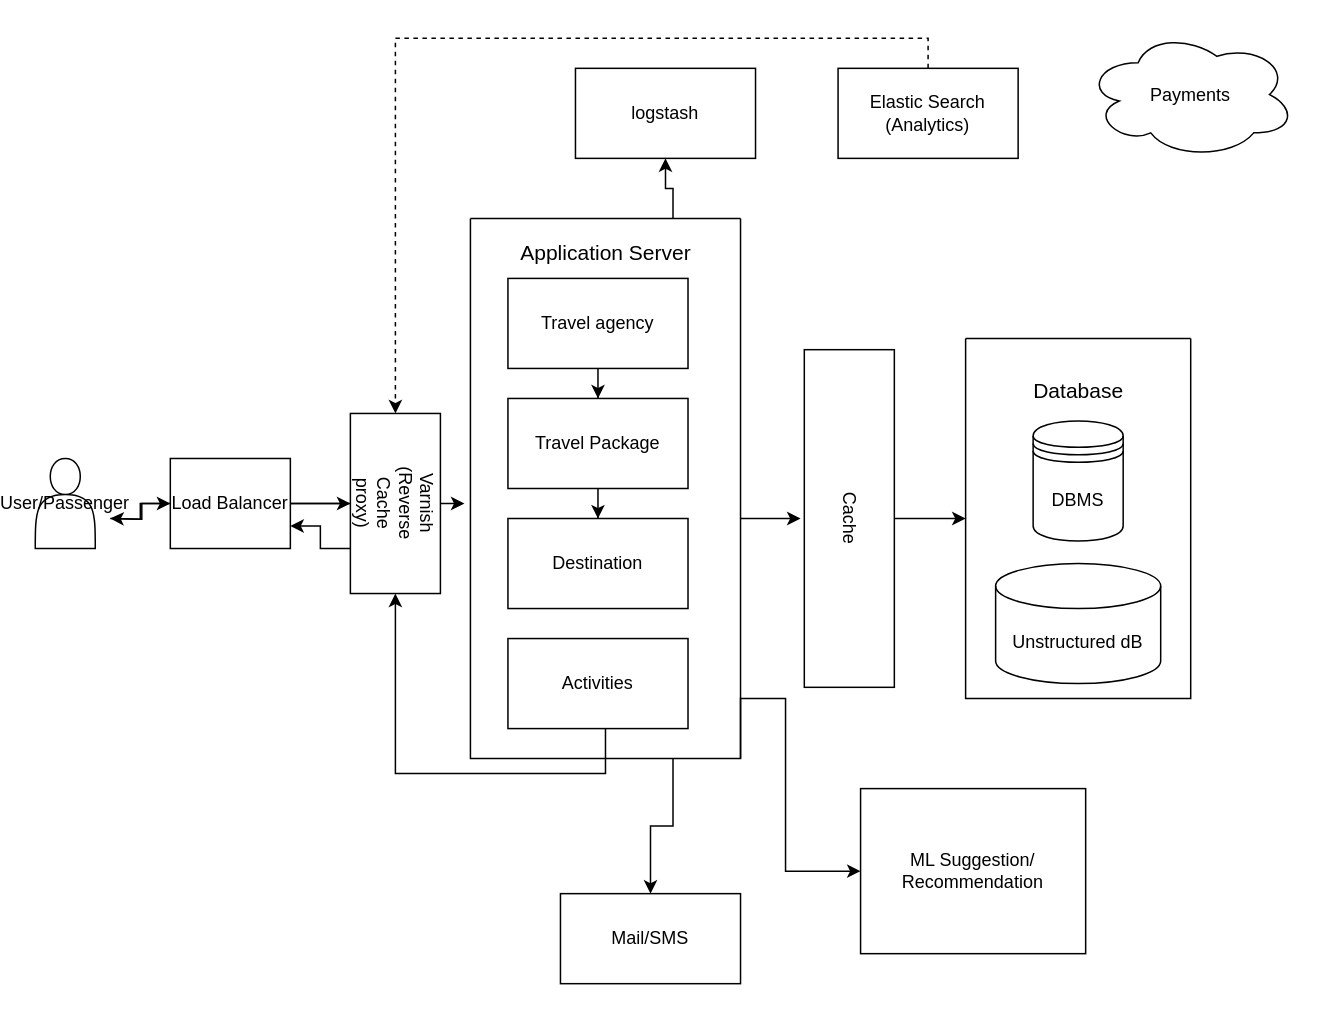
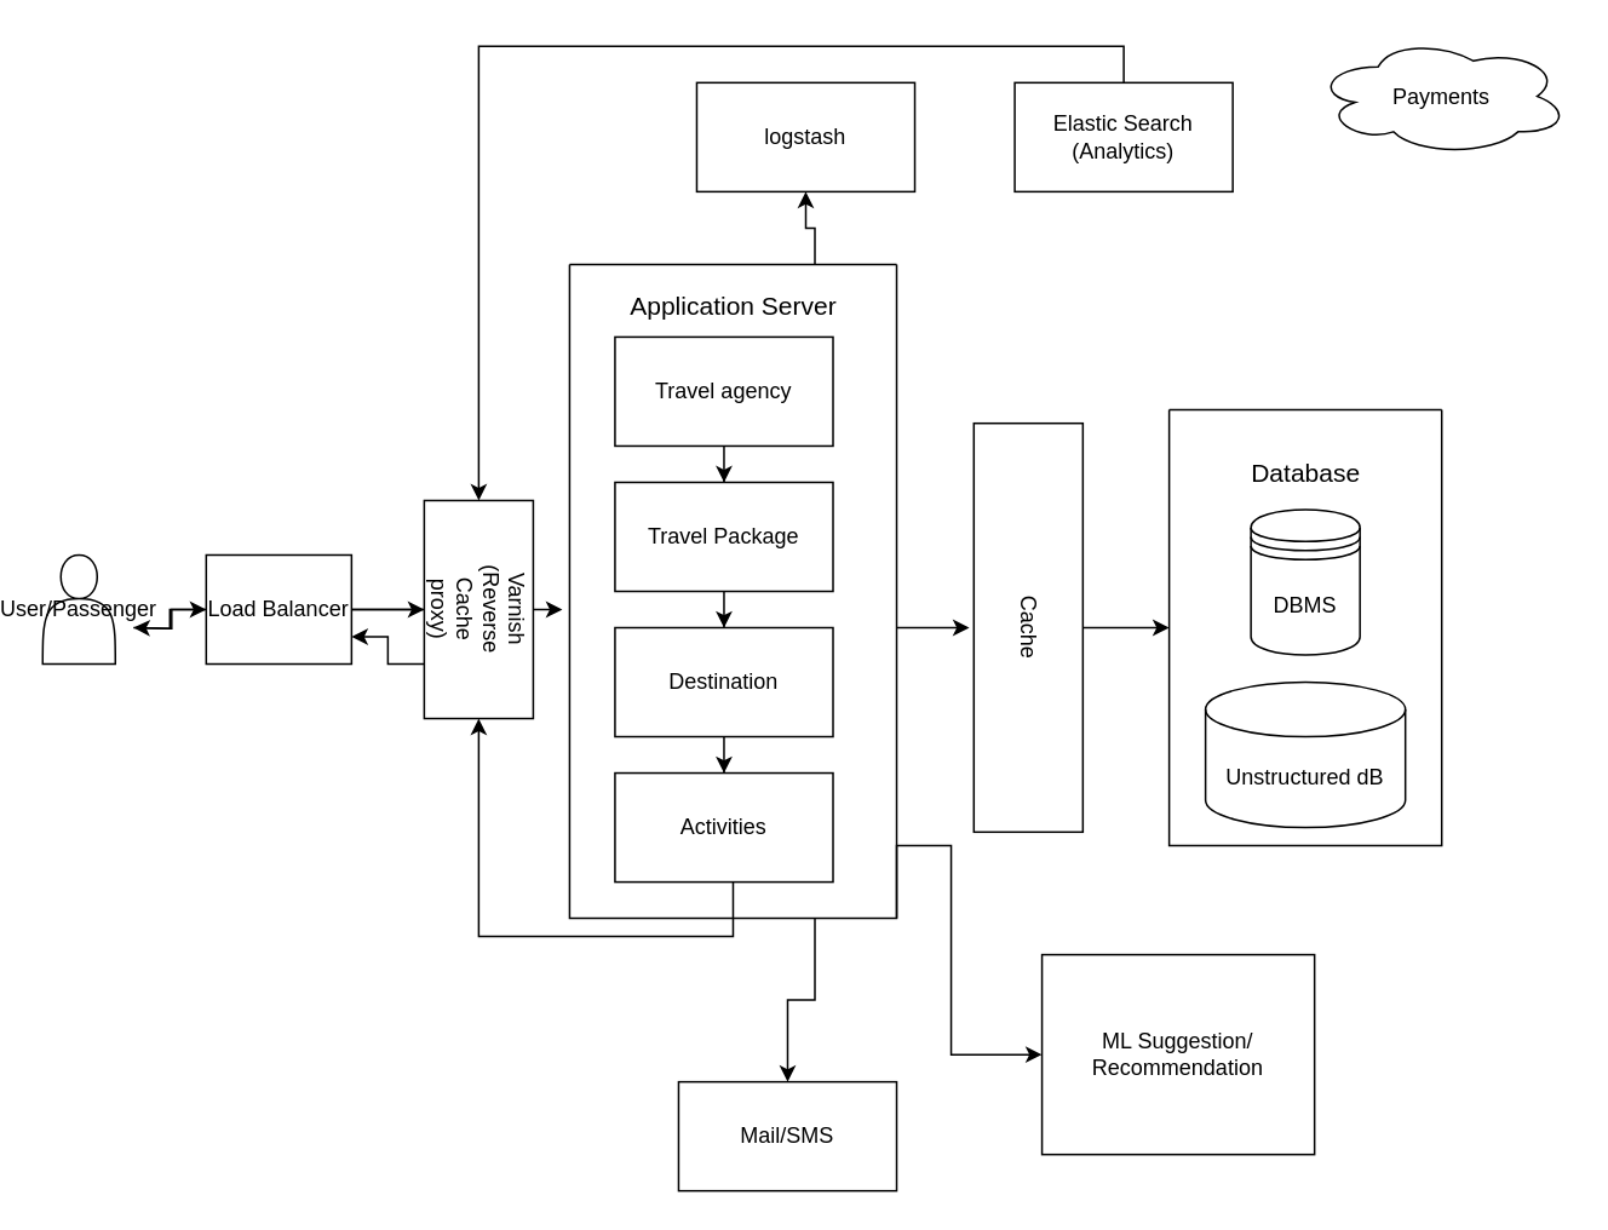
  <mxCell id="0" />
  <mxCell id="1" parent="0" />
  <mxCell id="2" value="" style="edgeStyle=orthogonalEdgeStyle;rounded=0;orthogonalLoop=1;jettySize=auto;html=1;" edge="1" parent="1" target="5"><mxGeometry relative="1" as="geometry"><mxPoint x="70" y="345" as="sourcePoint" /></mxGeometry></mxCell>
  <mxCell id="3" value="" style="edgeStyle=orthogonalEdgeStyle;rounded=0;orthogonalLoop=1;jettySize=auto;html=1;" edge="1" parent="1" source="5"><mxGeometry relative="1" as="geometry"><mxPoint x="70" y="345" as="targetPoint" /></mxGeometry></mxCell>
  <mxCell id="4" value="" style="edgeStyle=orthogonalEdgeStyle;rounded=0;orthogonalLoop=1;jettySize=auto;html=1;" edge="1" parent="1" source="5" target="34"><mxGeometry relative="1" as="geometry" /></mxCell>
  <mxCell id="5" value="Load Balancer" style="rounded=0;whiteSpace=wrap;html=1;" vertex="1" parent="1"><mxGeometry x="110" y="305" width="80" height="60" as="geometry" /></mxCell>
  <mxCell id="6" value="" style="edgeStyle=orthogonalEdgeStyle;rounded=0;orthogonalLoop=1;jettySize=auto;html=1;" edge="1" parent="1" source="7" target="9"><mxGeometry relative="1" as="geometry" /></mxCell>
  <mxCell id="7" value="Travel agency" style="rounded=0;whiteSpace=wrap;html=1;" vertex="1" parent="1"><mxGeometry x="335" y="185" width="120" height="60" as="geometry" /></mxCell>
  <mxCell id="8" value="" style="edgeStyle=orthogonalEdgeStyle;rounded=0;orthogonalLoop=1;jettySize=auto;html=1;" edge="1" parent="1" source="9" target="11"><mxGeometry relative="1" as="geometry" /></mxCell>
  <mxCell id="9" value="Travel Package" style="rounded=0;whiteSpace=wrap;html=1;" vertex="1" parent="1"><mxGeometry x="335" y="265" width="120" height="60" as="geometry" /></mxCell>
+ <mxCell id="10" value="" style="edgeStyle=orthogonalEdgeStyle;rounded=0;orthogonalLoop=1;jettySize=auto;html=1;" edge="1" parent="1" source="11" target="13"><mxGeometry relative="1" as="geometry" /></mxCell>
  <mxCell id="11" value="Destination" style="rounded=0;whiteSpace=wrap;html=1;" vertex="1" parent="1"><mxGeometry x="335" y="345" width="120" height="60" as="geometry" /></mxCell>
  <mxCell id="12" value="" style="edgeStyle=orthogonalEdgeStyle;rounded=0;orthogonalLoop=1;jettySize=auto;html=1;entryX=1;entryY=0.5;entryDx=0;entryDy=0;exitX=0.5;exitY=1;exitDx=0;exitDy=0;" edge="1" parent="1" source="23" target="34"><mxGeometry relative="1" as="geometry"><mxPoint x="335" y="495" as="sourcePoint" /><mxPoint x="250" y="335" as="targetPoint" /><Array as="points"><mxPoint x="400" y="515" /><mxPoint x="260" y="515" /></Array></mxGeometry></mxCell>
  <mxCell id="13" value="Activities" style="rounded=0;whiteSpace=wrap;html=1;" vertex="1" parent="1"><mxGeometry x="335" y="425" width="120" height="60" as="geometry" /></mxCell>
  <mxCell id="14" value="&lt;font style=&quot;font-size: 14px;&quot;&gt;Application Server&lt;br&gt;&lt;/font&gt;" style="text;html=1;align=center;verticalAlign=middle;resizable=0;points=[];autosize=1;strokeColor=none;fillColor=none;" vertex="1" parent="1"><mxGeometry x="330" y="153" width="140" height="30" as="geometry" /></mxCell>
  <mxCell id="15" value="" style="endArrow=classic;html=1;rounded=0;exitX=1;exitY=0.5;exitDx=0;exitDy=0;" edge="1" parent="1" source="5"><mxGeometry width="50" height="50" relative="1" as="geometry"><mxPoint x="420" y="325" as="sourcePoint" /><mxPoint x="250" y="335" as="targetPoint" /></mxGeometry></mxCell>
  <mxCell id="16" style="edgeStyle=orthogonalEdgeStyle;rounded=0;orthogonalLoop=1;jettySize=auto;html=1;exitX=0.5;exitY=0;exitDx=0;exitDy=0;entryX=0;entryY=0.5;entryDx=0;entryDy=0;" edge="1" parent="1" source="17" target="25"><mxGeometry relative="1" as="geometry" /></mxCell>
  <mxCell id="17" value="Cache" style="rounded=0;whiteSpace=wrap;html=1;rotation=90;" vertex="1" parent="1"><mxGeometry x="450" y="315" width="225" height="60" as="geometry" /></mxCell>
  <mxCell id="18" value="" style="endArrow=classic;html=1;rounded=0;" edge="1" parent="1"><mxGeometry width="50" height="50" relative="1" as="geometry"><mxPoint x="490" y="345" as="sourcePoint" /><mxPoint x="530" y="345" as="targetPoint" /></mxGeometry></mxCell>
- <mxCell id="19" value="Payments " style="rounded=0;whiteSpace=wrap;html=1;shape=cloud;perimeter=ellipsePerimeter;" vertex="1" parent="1"><mxGeometry x="720" y="20" width="140" height="85" as="geometry" /></mxCell>
+ <mxCell id="19" value="Payments " style="rounded=0;whiteSpace=wrap;html=1;shape=cloud;perimeter=ellipsePerimeter;" vertex="1" parent="1"><mxGeometry x="720" y="20" width="140" height="65" as="geometry" /></mxCell>
  <mxCell id="20" style="edgeStyle=orthogonalEdgeStyle;rounded=0;orthogonalLoop=1;jettySize=auto;html=1;exitX=0.75;exitY=0;exitDx=0;exitDy=0;entryX=0.5;entryY=1;entryDx=0;entryDy=0;" edge="1" parent="1" source="23" target="29"><mxGeometry relative="1" as="geometry" /></mxCell>
  <mxCell id="21" style="edgeStyle=orthogonalEdgeStyle;rounded=0;orthogonalLoop=1;jettySize=auto;html=1;exitX=0.75;exitY=1;exitDx=0;exitDy=0;entryX=0.5;entryY=0;entryDx=0;entryDy=0;" edge="1" parent="1" source="23" target="35"><mxGeometry relative="1" as="geometry" /></mxCell>
  <mxCell id="22" style="edgeStyle=orthogonalEdgeStyle;rounded=0;orthogonalLoop=1;jettySize=auto;html=1;exitX=1;exitY=1;exitDx=0;exitDy=0;entryX=0;entryY=0.5;entryDx=0;entryDy=0;" edge="1" parent="1" source="23" target="36"><mxGeometry relative="1" as="geometry"><Array as="points"><mxPoint x="490" y="465" /><mxPoint x="520" y="465" /><mxPoint x="520" y="580" /></Array></mxGeometry></mxCell>
  <mxCell id="23" value="" style="swimlane;startSize=0;" vertex="1" parent="1"><mxGeometry x="310" y="145" width="180" height="360" as="geometry" /></mxCell>
  <mxCell id="24" value="" style="endArrow=none;html=1;rounded=0;" edge="1" parent="23"><mxGeometry width="50" height="50" relative="1" as="geometry"><mxPoint x="90" y="360" as="sourcePoint" /><mxPoint x="90" y="340" as="targetPoint" /></mxGeometry></mxCell>
  <mxCell id="25" value="" style="swimlane;startSize=0;" vertex="1" parent="1"><mxGeometry x="640" y="225" width="150" height="240" as="geometry" /></mxCell>
  <mxCell id="26" value="&lt;font style=&quot;font-size: 14px;&quot;&gt;Database&lt;/font&gt;" style="text;html=1;align=center;verticalAlign=middle;resizable=0;points=[];autosize=1;strokeColor=none;fillColor=none;" vertex="1" parent="25"><mxGeometry x="35" y="20" width="80" height="30" as="geometry" /></mxCell>
  <mxCell id="27" value="DBMS" style="shape=datastore;whiteSpace=wrap;html=1;boundedLbl=1;backgroundOutline=1;size=15;" vertex="1" parent="25"><mxGeometry x="45" y="55" width="60" height="80" as="geometry" /></mxCell>
  <mxCell id="28" value="Unstructured dB" style="shape=cylinder3;whiteSpace=wrap;html=1;boundedLbl=1;backgroundOutline=1;size=15;" vertex="1" parent="25"><mxGeometry x="20" y="150" width="110" height="80" as="geometry" /></mxCell>
  <mxCell id="29" value="logstash" style="rounded=0;whiteSpace=wrap;html=1;" vertex="1" parent="1"><mxGeometry x="380" y="45" width="120" height="60" as="geometry" /></mxCell>
- <mxCell id="30" style="edgeStyle=orthogonalEdgeStyle;rounded=0;orthogonalLoop=1;jettySize=auto;html=1;exitX=0.5;exitY=0;exitDx=0;exitDy=0;dashed=1;" edge="1" parent="1" source="31" target="34"><mxGeometry relative="1" as="geometry" /></mxCell>
+ <mxCell id="30" style="edgeStyle=orthogonalEdgeStyle;rounded=0;orthogonalLoop=1;jettySize=auto;html=1;exitX=0.5;exitY=0;exitDx=0;exitDy=0;" edge="1" parent="1" source="31" target="34"><mxGeometry relative="1" as="geometry" /></mxCell>
  <mxCell id="31" value="Elastic Search &lt;br&gt;(Analytics)" style="rounded=0;whiteSpace=wrap;html=1;" vertex="1" parent="1"><mxGeometry x="555" y="45" width="120" height="60" as="geometry" /></mxCell>
  <mxCell id="32" style="edgeStyle=orthogonalEdgeStyle;rounded=0;orthogonalLoop=1;jettySize=auto;html=1;exitX=0.5;exitY=0;exitDx=0;exitDy=0;entryX=-0.022;entryY=0.528;entryDx=0;entryDy=0;entryPerimeter=0;" edge="1" parent="1" source="34" target="23"><mxGeometry relative="1" as="geometry" /></mxCell>
  <mxCell id="33" style="edgeStyle=orthogonalEdgeStyle;rounded=0;orthogonalLoop=1;jettySize=auto;html=1;exitX=0.75;exitY=1;exitDx=0;exitDy=0;entryX=1;entryY=0.75;entryDx=0;entryDy=0;" edge="1" parent="1" source="34" target="5"><mxGeometry relative="1" as="geometry" /></mxCell>
  <mxCell id="34" value="Varnish&lt;br&gt;(Reverse&lt;br&gt;Cache&lt;br&gt;proxy)" style="whiteSpace=wrap;html=1;rounded=0;rotation=90;" vertex="1" parent="1"><mxGeometry x="200" y="305" width="120" height="60" as="geometry" /></mxCell>
  <mxCell id="35" value="Mail/SMS" style="rounded=0;whiteSpace=wrap;html=1;" vertex="1" parent="1"><mxGeometry x="370" y="595" width="120" height="60" as="geometry" /></mxCell>
  <mxCell id="36" value="ML Suggestion/ Recommendation" style="rounded=0;whiteSpace=wrap;html=1;" vertex="1" parent="1"><mxGeometry x="570" y="525" width="150" height="110" as="geometry" /></mxCell>
  <mxCell id="37" value="User/Passenger" style="shape=actor;whiteSpace=wrap;html=1;" vertex="1" parent="1"><mxGeometry x="20" y="305" width="40" height="60" as="geometry" /></mxCell>
